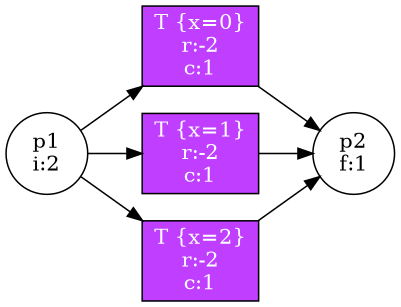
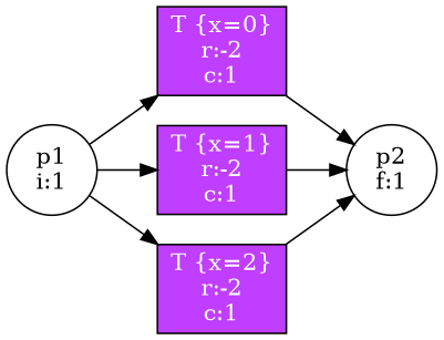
  digraph {
    rankdir=LR
    node [shape=box fillcolor=darkorchid1 fontcolor=white style=filled]
    edge [weight=10]
-   n1 [label=<p1<br/>i:2> shape=circle fillcolor="" fontcolor="" style=""]
+   n1 [label=<p1<br/>i:1> shape=circle fillcolor="" fontcolor="" style=""]
    n2 [label=<p2<br/>f:1> shape=circle fillcolor="" fontcolor="" style=""]
    n3 [label=<T {x=0}<br/>r:-2<br/>c:1>]
    n4 [label=<T {x=1}<br/>r:-2<br/>c:1>]
    n5 [label=<T {x=2}<br/>r:-2<br/>c:1>]
    subgraph sub_1 {
      rank=same
      n1
    }
    subgraph sub_2 {
      rank=same
      n2
    }
    n1 -> n3
    n1 -> n4
    n1 -> n5
    n3 -> n2
    n4 -> n2
    n5 -> n2
  }
